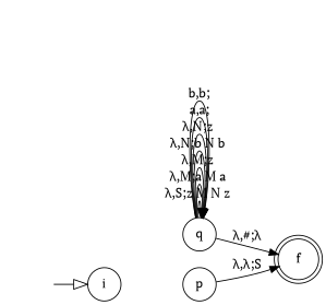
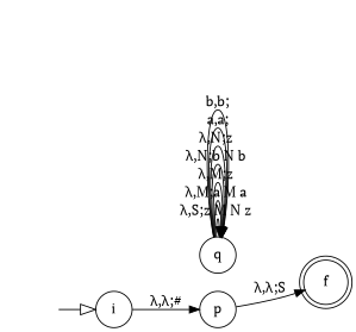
  digraph {
    fontname="PT Serif"
    rankdir=LR
    node [fontname="PT Serif" shape=circle]
    edge [fontname="PT Serif"]
    i
    p
    f [shape=doublecircle]
    q
    "" [shape=none]
+   i -> p [label="λ,λ;#"]
    p -> f [label="λ,λ;S"]
-   q -> f [label="λ,#;λ"]
    q -> q [label="λ,S;z M N z "]
    q -> q [label="λ,M;a M a "]
    q -> q [label="λ,M;z "]
    q -> q [label="λ,N;b N b "]
    q -> q [label="λ,N;z "]
    q -> q [label="a,a;"]
    q -> q [label="b,b;"]
    "" -> i [arrowhead=empty arrowsize=1.5]
  }
